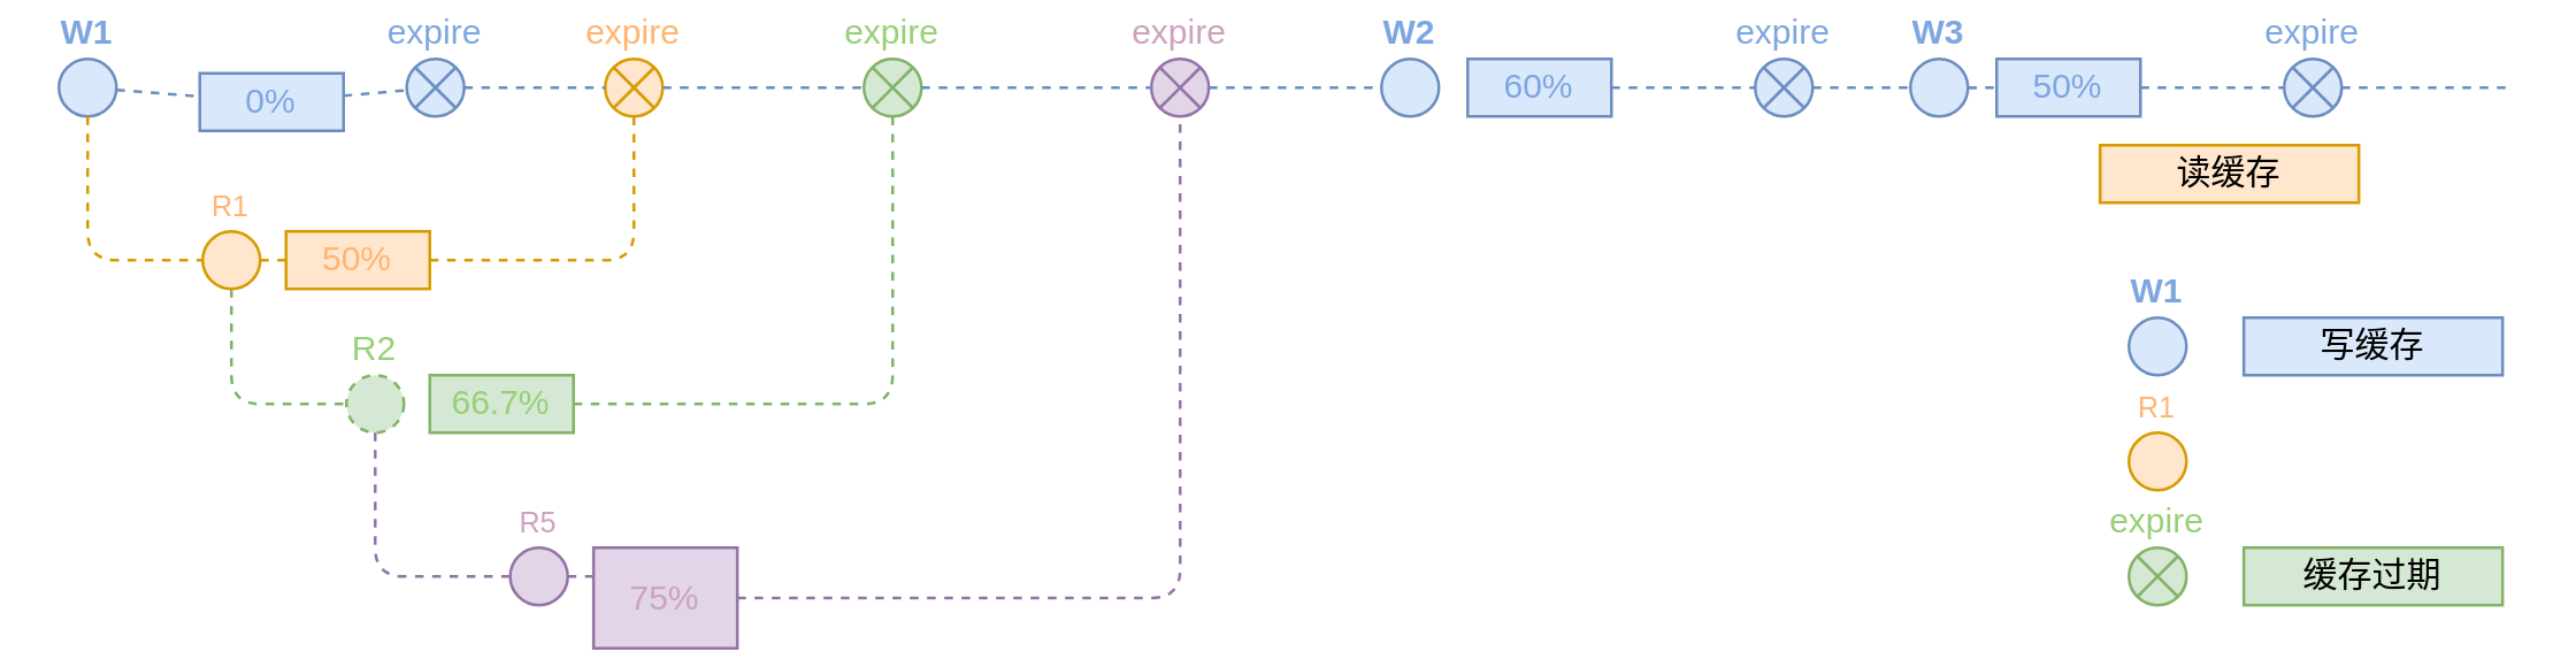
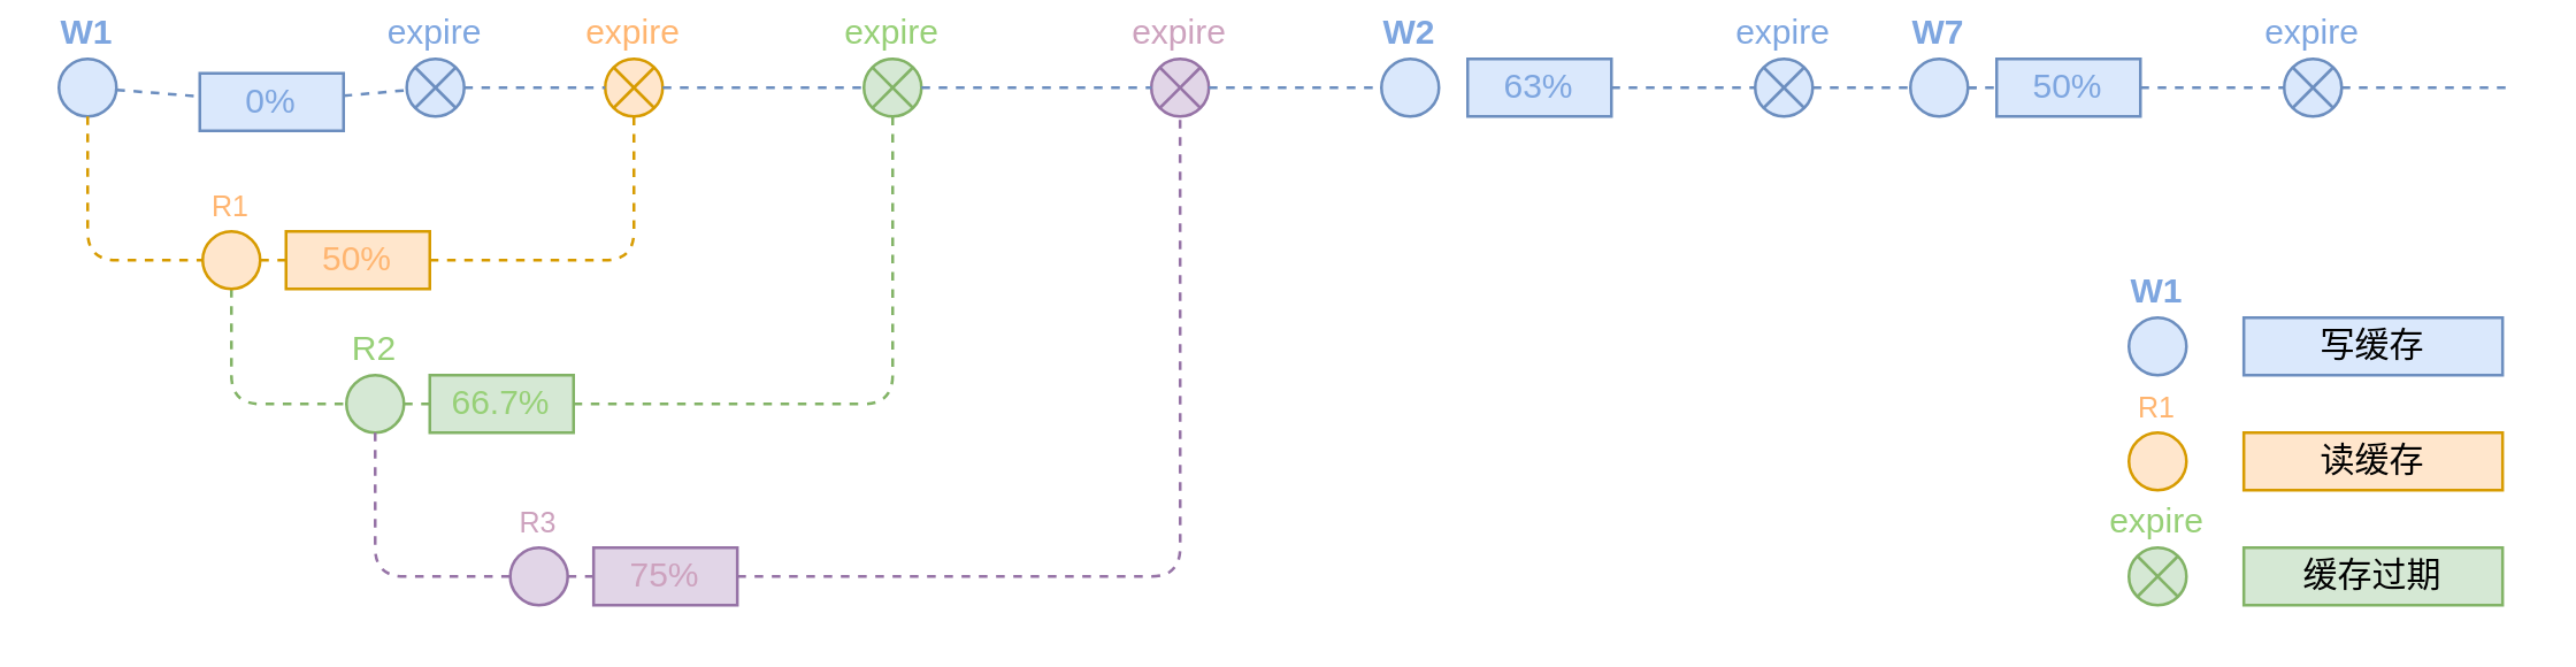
  <mxCell id="0" />
  <mxCell id="1" parent="0" />
  <mxCell id="2" value="" style="endArrow=none;dashed=1;html=1;fillColor=#dae8fc;strokeColor=#6c8ebf;exitX=1;exitY=0.5;exitDx=0;exitDy=0;startArrow=none;" parent="1" source="39" edge="1"><mxGeometry width="50" height="50" relative="1" as="geometry"><mxPoint x="730" y="30" as="sourcePoint" /><mxPoint x="690" y="30" as="targetPoint" /></mxGeometry></mxCell>
  <mxCell id="3" value="W1" style="ellipse;whiteSpace=wrap;html=1;aspect=fixed;fillColor=#dae8fc;strokeColor=#6c8ebf;fontStyle=1;labelPosition=center;verticalLabelPosition=top;align=center;verticalAlign=bottom;fontColor=#7EA6E0;" parent="1" vertex="1"><mxGeometry x="20" y="20" width="20" height="20" as="geometry" /></mxCell>
- <mxCell id="4" value="R2" style="ellipse;whiteSpace=wrap;html=1;aspect=fixed;fillColor=#d5e8d4;strokeColor=#82b366;labelPosition=center;verticalLabelPosition=top;align=center;verticalAlign=bottom;fontColor=#97D077;dashed=1;" parent="1" vertex="1"><mxGeometry x="120" y="130" width="20" height="20" as="geometry" /></mxCell>
+ <mxCell id="4" value="R2" style="ellipse;whiteSpace=wrap;html=1;aspect=fixed;fillColor=#d5e8d4;strokeColor=#82b366;labelPosition=center;verticalLabelPosition=top;align=center;verticalAlign=bottom;fontColor=#97D077;" parent="1" vertex="1"><mxGeometry x="120" y="130" width="20" height="20" as="geometry" /></mxCell>
  <mxCell id="5" style="edgeStyle=orthogonalEdgeStyle;rounded=1;orthogonalLoop=1;jettySize=auto;html=1;dashed=1;endArrow=none;endFill=0;fillColor=#d5e8d4;strokeColor=#82b366;exitX=0.5;exitY=1;exitDx=0;exitDy=0;" parent="1" source="7" target="4" edge="1"><mxGeometry relative="1" as="geometry"><mxPoint x="670" y="140" as="targetPoint" /><mxPoint x="90" y="140" as="sourcePoint" /><Array as="points"><mxPoint x="80" y="140" /></Array></mxGeometry></mxCell>
  <mxCell id="6" style="edgeStyle=orthogonalEdgeStyle;rounded=1;orthogonalLoop=1;jettySize=auto;html=1;dashed=1;endArrow=none;endFill=0;fontSize=10;fontColor=#FFB570;fillColor=#ffe6cc;strokeColor=#d79b00;exitX=0.5;exitY=1;exitDx=0;exitDy=0;" parent="1" source="3" target="7" edge="1"><mxGeometry relative="1" as="geometry"><Array as="points"><mxPoint x="30" y="90" /></Array></mxGeometry></mxCell>
  <mxCell id="7" value="R1" style="ellipse;whiteSpace=wrap;html=1;aspect=fixed;fontSize=10;labelPosition=center;verticalLabelPosition=top;align=center;verticalAlign=bottom;fillColor=#ffe6cc;strokeColor=#d79b00;fontColor=#FFB570;" parent="1" vertex="1"><mxGeometry x="70" y="80" width="20" height="20" as="geometry" /></mxCell>
- <mxCell id="8" value="R5" style="ellipse;whiteSpace=wrap;html=1;aspect=fixed;fontSize=10;fillColor=#e1d5e7;strokeColor=#9673a6;labelPosition=center;verticalLabelPosition=top;align=center;verticalAlign=bottom;fontColor=#CDA2BE;" parent="1" vertex="1"><mxGeometry x="176.97" y="190" width="20" height="20" as="geometry" /></mxCell>
+ <mxCell id="8" value="R3" style="ellipse;whiteSpace=wrap;html=1;aspect=fixed;fontSize=10;fillColor=#e1d5e7;strokeColor=#9673a6;labelPosition=center;verticalLabelPosition=top;align=center;verticalAlign=bottom;fontColor=#CDA2BE;" parent="1" vertex="1"><mxGeometry x="176.97" y="190" width="20" height="20" as="geometry" /></mxCell>
  <mxCell id="9" style="edgeStyle=orthogonalEdgeStyle;rounded=1;orthogonalLoop=1;jettySize=auto;html=1;dashed=1;endArrow=none;endFill=0;fontSize=12;fontColor=#FFB570;fillColor=#e1d5e7;strokeColor=#9673a6;exitX=0.5;exitY=1;exitDx=0;exitDy=0;" parent="1" source="4" target="8" edge="1"><mxGeometry relative="1" as="geometry"><mxPoint x="110" y="200" as="sourcePoint" /><mxPoint x="199.97" y="220" as="targetPoint" /><Array as="points"><mxPoint x="130" y="200" /></Array></mxGeometry></mxCell>
  <mxCell id="10" value="expire" style="shape=sumEllipse;perimeter=ellipsePerimeter;whiteSpace=wrap;html=1;backgroundOutline=1;labelPosition=center;verticalLabelPosition=top;align=center;verticalAlign=bottom;fillColor=#dae8fc;strokeColor=#6c8ebf;fontColor=#7EA6E0;" vertex="1" parent="1"><mxGeometry x="140.97" y="20" width="20" height="20" as="geometry" /></mxCell>
  <mxCell id="11" value="" style="endArrow=none;dashed=1;html=1;fillColor=#dae8fc;strokeColor=#6c8ebf;labelPosition=center;verticalLabelPosition=top;align=center;verticalAlign=bottom;fontSize=6;startArrow=none;" edge="1" parent="1" source="28" target="10"><mxGeometry width="50" height="50" relative="1" as="geometry"><mxPoint x="40" y="30" as="sourcePoint" /><mxPoint x="630" y="30" as="targetPoint" /><Array as="points" /></mxGeometry></mxCell>
  <mxCell id="12" value="" style="edgeStyle=orthogonalEdgeStyle;rounded=1;orthogonalLoop=1;jettySize=auto;html=1;dashed=1;endArrow=none;endFill=0;fontSize=12;fontColor=#FFB570;fillColor=#ffe6cc;strokeColor=#d79b00;startArrow=none;" edge="1" parent="1" source="30" target="15"><mxGeometry relative="1" as="geometry"><mxPoint x="90" y="90" as="sourcePoint" /><mxPoint x="424.66" y="110" as="targetPoint" /><Array as="points" /></mxGeometry></mxCell>
  <mxCell id="13" value="" style="edgeStyle=orthogonalEdgeStyle;rounded=1;orthogonalLoop=1;jettySize=auto;html=1;dashed=1;endArrow=none;endFill=0;fillColor=#d5e8d4;strokeColor=#82b366;startArrow=none;" edge="1" parent="1" source="32" target="17"><mxGeometry relative="1" as="geometry"><mxPoint x="259.97" y="140" as="targetPoint" /><mxPoint x="140" y="140" as="sourcePoint" /><Array as="points"><mxPoint x="310" y="140" /></Array></mxGeometry></mxCell>
  <mxCell id="14" value="" style="edgeStyle=orthogonalEdgeStyle;rounded=1;orthogonalLoop=1;jettySize=auto;html=1;dashed=1;endArrow=none;endFill=0;fontSize=12;fontColor=#FFB570;fillColor=#e1d5e7;strokeColor=#9673a6;startArrow=none;" edge="1" parent="1" source="34" target="19"><mxGeometry relative="1" as="geometry"><mxPoint x="196.97" y="200" as="sourcePoint" /><mxPoint x="600" y="30" as="targetPoint" /></mxGeometry></mxCell>
  <mxCell id="15" value="expire" style="shape=sumEllipse;perimeter=ellipsePerimeter;whiteSpace=wrap;html=1;backgroundOutline=1;labelPosition=center;verticalLabelPosition=top;align=center;verticalAlign=bottom;fillColor=#ffe6cc;strokeColor=#d79b00;fontColor=#FFB570;" vertex="1" parent="1"><mxGeometry x="210" y="20" width="20" height="20" as="geometry" /></mxCell>
  <mxCell id="16" value="" style="endArrow=none;dashed=1;html=1;fillColor=#dae8fc;strokeColor=#6c8ebf;startArrow=none;" edge="1" parent="1" source="10" target="15"><mxGeometry width="50" height="50" relative="1" as="geometry"><mxPoint x="130" y="30" as="sourcePoint" /><mxPoint x="630" y="30" as="targetPoint" /><Array as="points" /></mxGeometry></mxCell>
  <mxCell id="17" value="expire" style="shape=sumEllipse;perimeter=ellipsePerimeter;whiteSpace=wrap;html=1;backgroundOutline=1;labelPosition=center;verticalLabelPosition=top;align=center;verticalAlign=bottom;fillColor=#d5e8d4;strokeColor=#82b366;fontColor=#97D077;" vertex="1" parent="1"><mxGeometry x="300" y="20" width="20" height="20" as="geometry" /></mxCell>
  <mxCell id="18" value="" style="endArrow=none;dashed=1;html=1;fillColor=#dae8fc;strokeColor=#6c8ebf;startArrow=none;" edge="1" parent="1" source="15" target="17"><mxGeometry width="50" height="50" relative="1" as="geometry"><mxPoint x="219.97" y="30" as="sourcePoint" /><mxPoint x="630" y="30" as="targetPoint" /><Array as="points" /></mxGeometry></mxCell>
  <mxCell id="19" value="expire" style="shape=sumEllipse;perimeter=ellipsePerimeter;whiteSpace=wrap;html=1;backgroundOutline=1;labelPosition=center;verticalLabelPosition=top;align=center;verticalAlign=bottom;fillColor=#e1d5e7;strokeColor=#9673a6;fontColor=#CDA2BE;" vertex="1" parent="1"><mxGeometry x="399.97" y="20" width="20" height="20" as="geometry" /></mxCell>
  <mxCell id="20" value="" style="endArrow=none;dashed=1;html=1;fillColor=#dae8fc;strokeColor=#6c8ebf;startArrow=none;" edge="1" parent="1" source="17" target="19"><mxGeometry width="50" height="50" relative="1" as="geometry"><mxPoint x="320" y="30" as="sourcePoint" /><mxPoint x="630" y="30" as="targetPoint" /><Array as="points" /></mxGeometry></mxCell>
  <mxCell id="21" value="W1" style="ellipse;whiteSpace=wrap;html=1;aspect=fixed;fillColor=#dae8fc;strokeColor=#6c8ebf;fontStyle=1;labelPosition=center;verticalLabelPosition=top;align=center;verticalAlign=bottom;fontColor=#7EA6E0;" vertex="1" parent="1"><mxGeometry x="740" y="110" width="20" height="20" as="geometry" /></mxCell>
  <mxCell id="22" value="写缓存" style="text;html=1;strokeColor=#6c8ebf;fillColor=#dae8fc;align=center;verticalAlign=middle;whiteSpace=wrap;rounded=0;" vertex="1" parent="1"><mxGeometry x="779.97" y="110" width="90" height="20" as="geometry" /></mxCell>
  <mxCell id="23" value="R1" style="ellipse;whiteSpace=wrap;html=1;aspect=fixed;fontSize=10;labelPosition=center;verticalLabelPosition=top;align=center;verticalAlign=bottom;fillColor=#ffe6cc;strokeColor=#d79b00;fontColor=#FFB570;" vertex="1" parent="1"><mxGeometry x="740" y="150" width="20" height="20" as="geometry" /></mxCell>
- <mxCell id="24" value="读缓存" style="text;html=1;strokeColor=#d79b00;fillColor=#ffe6cc;align=center;verticalAlign=middle;whiteSpace=wrap;rounded=0;fontSize=12;" vertex="1" parent="1"><mxGeometry x="729.97" y="50" width="90" height="20" as="geometry" /></mxCell>
+ <mxCell id="24" value="读缓存" style="text;html=1;strokeColor=#d79b00;fillColor=#ffe6cc;align=center;verticalAlign=middle;whiteSpace=wrap;rounded=0;fontSize=12;" vertex="1" parent="1"><mxGeometry x="779.97" y="150" width="90" height="20" as="geometry" /></mxCell>
  <mxCell id="25" value="expire" style="shape=sumEllipse;perimeter=ellipsePerimeter;whiteSpace=wrap;html=1;backgroundOutline=1;labelPosition=center;verticalLabelPosition=top;align=center;verticalAlign=bottom;fillColor=#d5e8d4;strokeColor=#82b366;fontColor=#97D077;" vertex="1" parent="1"><mxGeometry x="740" y="190" width="20" height="20" as="geometry" /></mxCell>
  <mxCell id="26" value="缓存过期" style="text;html=1;strokeColor=#82b366;fillColor=#d5e8d4;align=center;verticalAlign=middle;whiteSpace=wrap;rounded=0;" vertex="1" parent="1"><mxGeometry x="779.97" y="190" width="90" height="20" as="geometry" /></mxCell>
  <mxCell id="27" value="" style="endArrow=none;dashed=1;html=1;fillColor=#dae8fc;strokeColor=#6c8ebf;startArrow=none;" edge="1" parent="1" source="36"><mxGeometry width="50" height="50" relative="1" as="geometry"><mxPoint x="419.97" y="30" as="sourcePoint" /><mxPoint x="490" y="30" as="targetPoint" /><Array as="points" /></mxGeometry></mxCell>
  <mxCell id="28" value="0%" style="text;html=1;strokeColor=#6c8ebf;fillColor=#dae8fc;align=center;verticalAlign=middle;whiteSpace=wrap;rounded=0;fontColor=#7EA6E0;" vertex="1" parent="1"><mxGeometry x="69" y="25" width="50" height="20" as="geometry" /></mxCell>
  <mxCell id="29" value="" style="endArrow=none;dashed=1;html=1;fillColor=#dae8fc;strokeColor=#6c8ebf;labelPosition=center;verticalLabelPosition=top;align=center;verticalAlign=bottom;fontSize=6;" edge="1" parent="1" source="3" target="28"><mxGeometry width="50" height="50" relative="1" as="geometry"><mxPoint x="40" y="30" as="sourcePoint" /><mxPoint x="110" y="30" as="targetPoint" /><Array as="points" /></mxGeometry></mxCell>
  <mxCell id="30" value="50%" style="text;html=1;strokeColor=#d79b00;fillColor=#ffe6cc;align=center;verticalAlign=middle;whiteSpace=wrap;rounded=0;fontSize=12;fontColor=#FFB570;" parent="1" vertex="1"><mxGeometry x="99" y="80" width="50" height="20" as="geometry" /></mxCell>
  <mxCell id="31" value="" style="edgeStyle=orthogonalEdgeStyle;rounded=1;orthogonalLoop=1;jettySize=auto;html=1;dashed=1;endArrow=none;endFill=0;fontSize=12;fontColor=#FFB570;fillColor=#ffe6cc;strokeColor=#d79b00;" edge="1" parent="1" source="7" target="30"><mxGeometry relative="1" as="geometry"><mxPoint x="90" y="90" as="sourcePoint" /><mxPoint x="209.97" y="40" as="targetPoint" /><Array as="points"><mxPoint x="100" y="90" /><mxPoint x="100" y="90" /></Array></mxGeometry></mxCell>
  <mxCell id="32" value="66.7%" style="text;html=1;strokeColor=#82b366;fillColor=#d5e8d4;align=center;verticalAlign=middle;whiteSpace=wrap;rounded=0;fontColor=#97D077;" parent="1" vertex="1"><mxGeometry x="149" y="130" width="50" height="20" as="geometry" /></mxCell>
- <mxCell id="34" value="75%" style="text;html=1;strokeColor=#9673a6;fillColor=#e1d5e7;align=center;verticalAlign=middle;whiteSpace=wrap;rounded=0;fontColor=#CDA2BE;" parent="1" vertex="1"><mxGeometry x="205.97" y="190" width="50" height="35" as="geometry" /></mxCell>
+ <mxCell id="33" value="" style="edgeStyle=orthogonalEdgeStyle;rounded=1;orthogonalLoop=1;jettySize=auto;html=1;dashed=1;endArrow=none;endFill=0;fillColor=#d5e8d4;strokeColor=#82b366;" edge="1" parent="1" source="4" target="32"><mxGeometry relative="1" as="geometry"><mxPoint x="310" y="40" as="targetPoint" /><mxPoint x="140" y="140" as="sourcePoint" /><Array as="points"><mxPoint x="150" y="140" /><mxPoint x="150" y="140" /></Array></mxGeometry></mxCell>
+ <mxCell id="34" value="75%" style="text;html=1;strokeColor=#9673a6;fillColor=#e1d5e7;align=center;verticalAlign=middle;whiteSpace=wrap;rounded=0;fontColor=#CDA2BE;" parent="1" vertex="1"><mxGeometry x="205.97" y="190" width="50" height="20" as="geometry" /></mxCell>
  <mxCell id="35" value="" style="edgeStyle=orthogonalEdgeStyle;rounded=1;orthogonalLoop=1;jettySize=auto;html=1;dashed=1;endArrow=none;endFill=0;fontSize=12;fontColor=#FFB570;fillColor=#e1d5e7;strokeColor=#9673a6;" edge="1" parent="1" source="8" target="34"><mxGeometry relative="1" as="geometry"><mxPoint x="196.97" y="200" as="sourcePoint" /><mxPoint x="409.97" y="40" as="targetPoint" /><Array as="points"><mxPoint x="210" y="200" /><mxPoint x="210" y="200" /></Array></mxGeometry></mxCell>
  <mxCell id="36" value="W2" style="ellipse;whiteSpace=wrap;html=1;aspect=fixed;fillColor=#dae8fc;strokeColor=#6c8ebf;fontStyle=1;labelPosition=center;verticalLabelPosition=top;align=center;verticalAlign=bottom;fontColor=#7EA6E0;" parent="1" vertex="1"><mxGeometry x="480" y="20" width="20" height="20" as="geometry" /></mxCell>
  <mxCell id="37" value="" style="endArrow=none;dashed=1;html=1;fillColor=#dae8fc;strokeColor=#6c8ebf;startArrow=none;" edge="1" parent="1" source="19" target="36"><mxGeometry width="50" height="50" relative="1" as="geometry"><mxPoint x="419.97" y="30" as="sourcePoint" /><mxPoint x="490" y="30" as="targetPoint" /><Array as="points" /></mxGeometry></mxCell>
- <mxCell id="38" value="60%" style="text;html=1;strokeColor=#6c8ebf;fillColor=#dae8fc;align=center;verticalAlign=middle;whiteSpace=wrap;rounded=0;fontColor=#7EA6E0;" vertex="1" parent="1"><mxGeometry x="510" y="20" width="50" height="20" as="geometry" /></mxCell>
+ <mxCell id="38" value="63%" style="text;html=1;strokeColor=#6c8ebf;fillColor=#dae8fc;align=center;verticalAlign=middle;whiteSpace=wrap;rounded=0;fontColor=#7EA6E0;" vertex="1" parent="1"><mxGeometry x="510" y="20" width="50" height="20" as="geometry" /></mxCell>
  <mxCell id="39" value="expire" style="shape=sumEllipse;perimeter=ellipsePerimeter;whiteSpace=wrap;html=1;backgroundOutline=1;labelPosition=center;verticalLabelPosition=top;align=center;verticalAlign=bottom;fillColor=#dae8fc;strokeColor=#6c8ebf;fontColor=#7EA6E0;" vertex="1" parent="1"><mxGeometry x="610" y="20" width="20" height="20" as="geometry" /></mxCell>
  <mxCell id="40" value="" style="endArrow=none;dashed=1;html=1;fillColor=#dae8fc;strokeColor=#6c8ebf;exitX=1;exitY=0.5;exitDx=0;exitDy=0;startArrow=none;" edge="1" parent="1" source="38" target="39"><mxGeometry width="50" height="50" relative="1" as="geometry"><mxPoint x="560" y="30" as="sourcePoint" /><mxPoint x="690" y="30" as="targetPoint" /></mxGeometry></mxCell>
  <mxCell id="41" value="" style="endArrow=none;dashed=1;html=1;fillColor=#dae8fc;strokeColor=#6c8ebf;exitX=1;exitY=0.5;exitDx=0;exitDy=0;startArrow=none;" edge="1" parent="1" source="46"><mxGeometry width="50" height="50" relative="1" as="geometry"><mxPoint x="914" y="30" as="sourcePoint" /><mxPoint x="874" y="30" as="targetPoint" /></mxGeometry></mxCell>
  <mxCell id="42" value="" style="endArrow=none;dashed=1;html=1;fillColor=#dae8fc;strokeColor=#6c8ebf;startArrow=none;" edge="1" parent="1" source="43"><mxGeometry width="50" height="50" relative="1" as="geometry"><mxPoint x="603.97" y="30" as="sourcePoint" /><mxPoint x="674" y="30" as="targetPoint" /><Array as="points" /></mxGeometry></mxCell>
- <mxCell id="43" value="W3" style="ellipse;whiteSpace=wrap;html=1;aspect=fixed;fillColor=#dae8fc;strokeColor=#6c8ebf;fontStyle=1;labelPosition=center;verticalLabelPosition=top;align=center;verticalAlign=bottom;fontColor=#7EA6E0;" vertex="1" parent="1"><mxGeometry x="664" y="20" width="20" height="20" as="geometry" /></mxCell>
+ <mxCell id="43" value="W7" style="ellipse;whiteSpace=wrap;html=1;aspect=fixed;fillColor=#dae8fc;strokeColor=#6c8ebf;fontStyle=1;labelPosition=center;verticalLabelPosition=top;align=center;verticalAlign=bottom;fontColor=#7EA6E0;" vertex="1" parent="1"><mxGeometry x="664" y="20" width="20" height="20" as="geometry" /></mxCell>
  <mxCell id="44" value="50%" style="text;html=1;strokeColor=#6c8ebf;fillColor=#dae8fc;align=center;verticalAlign=middle;whiteSpace=wrap;rounded=0;fontColor=#7EA6E0;" vertex="1" parent="1"><mxGeometry x="694" y="20" width="50" height="20" as="geometry" /></mxCell>
  <mxCell id="45" value="" style="endArrow=none;dashed=1;html=1;fillColor=#dae8fc;strokeColor=#6c8ebf;exitX=1;exitY=0.5;exitDx=0;exitDy=0;" edge="1" parent="1" source="43" target="44"><mxGeometry width="50" height="50" relative="1" as="geometry"><mxPoint x="684" y="30" as="sourcePoint" /><mxPoint x="874" y="30" as="targetPoint" /></mxGeometry></mxCell>
  <mxCell id="46" value="expire" style="shape=sumEllipse;perimeter=ellipsePerimeter;whiteSpace=wrap;html=1;backgroundOutline=1;labelPosition=center;verticalLabelPosition=top;align=center;verticalAlign=bottom;fillColor=#dae8fc;strokeColor=#6c8ebf;fontColor=#7EA6E0;" vertex="1" parent="1"><mxGeometry x="794" y="20" width="20" height="20" as="geometry" /></mxCell>
  <mxCell id="47" value="" style="endArrow=none;dashed=1;html=1;fillColor=#dae8fc;strokeColor=#6c8ebf;exitX=1;exitY=0.5;exitDx=0;exitDy=0;startArrow=none;" edge="1" parent="1" source="44" target="46"><mxGeometry width="50" height="50" relative="1" as="geometry"><mxPoint x="744" y="30" as="sourcePoint" /><mxPoint x="874" y="30" as="targetPoint" /></mxGeometry></mxCell>
